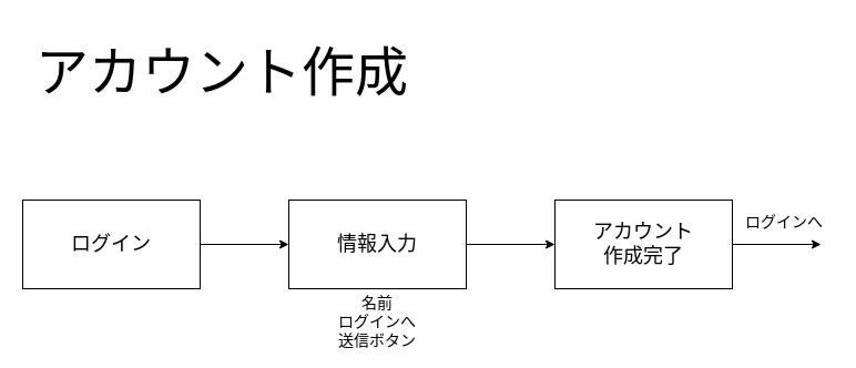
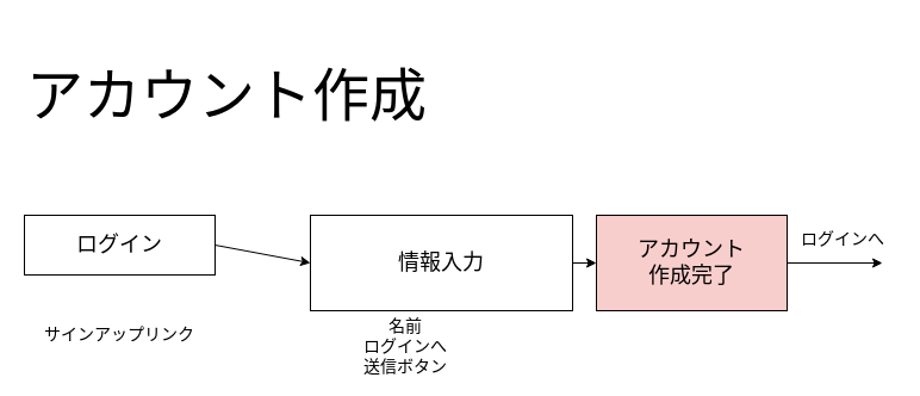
  <mxCell id="0" />
  <mxCell id="1" parent="0" />
- <mxCell id="2" value="&lt;font style=&quot;font-size: 48px;&quot;&gt;アカウント作成&lt;/font&gt;" style="text;html=1;align=center;verticalAlign=middle;whiteSpace=wrap;rounded=0;" vertex="1" parent="1"><mxGeometry x="30" y="5" width="340" height="120" as="geometry" /></mxCell>
- <mxCell id="3" value="ログイン" style="rounded=0;whiteSpace=wrap;html=1;fontSize=18;" vertex="1" parent="1"><mxGeometry x="20" y="180" width="160" height="80" as="geometry" /></mxCell>
- <mxCell id="4" value="情報入力" style="rounded=0;whiteSpace=wrap;html=1;fontSize=18;" vertex="1" parent="1"><mxGeometry x="260" y="180" width="160" height="80" as="geometry" /></mxCell>
+ <mxCell id="2" value="&lt;font style=&quot;font-size: 48px;&quot;&gt;アカウント作成&lt;/font&gt;" style="text;html=1;align=center;verticalAlign=middle;whiteSpace=wrap;rounded=0;" vertex="1" parent="1"><mxGeometry x="20" y="20" width="340" height="120" as="geometry" /></mxCell>
+ <mxCell id="3" value="ログイン" style="rounded=0;whiteSpace=wrap;html=1;fontSize=18;" vertex="1" parent="1"><mxGeometry x="20" y="180" width="160" height="50" as="geometry" /></mxCell>
+ <mxCell id="4" value="情報入力" style="rounded=0;whiteSpace=wrap;html=1;fontSize=18;" vertex="1" parent="1"><mxGeometry x="260" y="180" width="220" height="80" as="geometry" /></mxCell>
  <mxCell id="5" value="&lt;span style=&quot;font-size: 14px;&quot;&gt;名前&lt;br&gt;ログインへ&lt;br&gt;送信ボタン&lt;/span&gt;" style="text;html=1;align=center;verticalAlign=middle;whiteSpace=wrap;rounded=0;" vertex="1" parent="1"><mxGeometry x="260" y="270" width="160" height="40" as="geometry" /></mxCell>
+ <mxCell id="6" value="&lt;span style=&quot;font-size: 14px;&quot;&gt;サインアップリンク&lt;/span&gt;" style="text;html=1;align=center;verticalAlign=middle;whiteSpace=wrap;rounded=0;" vertex="1" parent="1"><mxGeometry x="20" y="260" width="160" height="40" as="geometry" /></mxCell>
  <mxCell id="7" value="" style="endArrow=classic;html=1;rounded=0;exitX=1;exitY=0.5;exitDx=0;exitDy=0;entryX=0;entryY=0.5;entryDx=0;entryDy=0;" edge="1" parent="1" source="3" target="4"><mxGeometry width="50" height="50" relative="1" as="geometry"><mxPoint x="580" y="40" as="sourcePoint" /><mxPoint x="630" y="-10" as="targetPoint" /></mxGeometry></mxCell>
- <mxCell id="8" value="アカウント&lt;div&gt;作成完了&lt;/div&gt;" style="rounded=0;whiteSpace=wrap;html=1;fontSize=18;" vertex="1" parent="1"><mxGeometry x="500" y="180" width="160" height="80" as="geometry" /></mxCell>
+ <mxCell id="8" value="アカウント&lt;div&gt;作成完了&lt;/div&gt;" style="rounded=0;whiteSpace=wrap;html=1;fontSize=18;fillColor=#f8cecc;" vertex="1" parent="1"><mxGeometry x="500" y="180" width="160" height="80" as="geometry" /></mxCell>
  <mxCell id="9" value="" style="endArrow=classic;html=1;rounded=0;exitX=1;exitY=0.5;exitDx=0;exitDy=0;entryX=0;entryY=0.5;entryDx=0;entryDy=0;" edge="1" parent="1" source="4" target="8"><mxGeometry width="50" height="50" relative="1" as="geometry"><mxPoint x="560" y="120" as="sourcePoint" /><mxPoint x="610" y="70" as="targetPoint" /></mxGeometry></mxCell>
  <mxCell id="10" value="" style="endArrow=classic;html=1;rounded=0;exitX=1;exitY=0.5;exitDx=0;exitDy=0;entryX=0;entryY=0.5;entryDx=0;entryDy=0;" edge="1" parent="1" source="8"><mxGeometry width="50" height="50" relative="1" as="geometry"><mxPoint x="730" y="240" as="sourcePoint" /><mxPoint x="740" y="220" as="targetPoint" /></mxGeometry></mxCell>
  <mxCell id="11" value="&lt;span style=&quot;font-size: 14px;&quot;&gt;ログインへ&lt;/span&gt;" style="text;html=1;align=left;verticalAlign=middle;whiteSpace=wrap;rounded=0;" vertex="1" parent="1"><mxGeometry x="670" y="180" width="80" height="40" as="geometry" /></mxCell>
